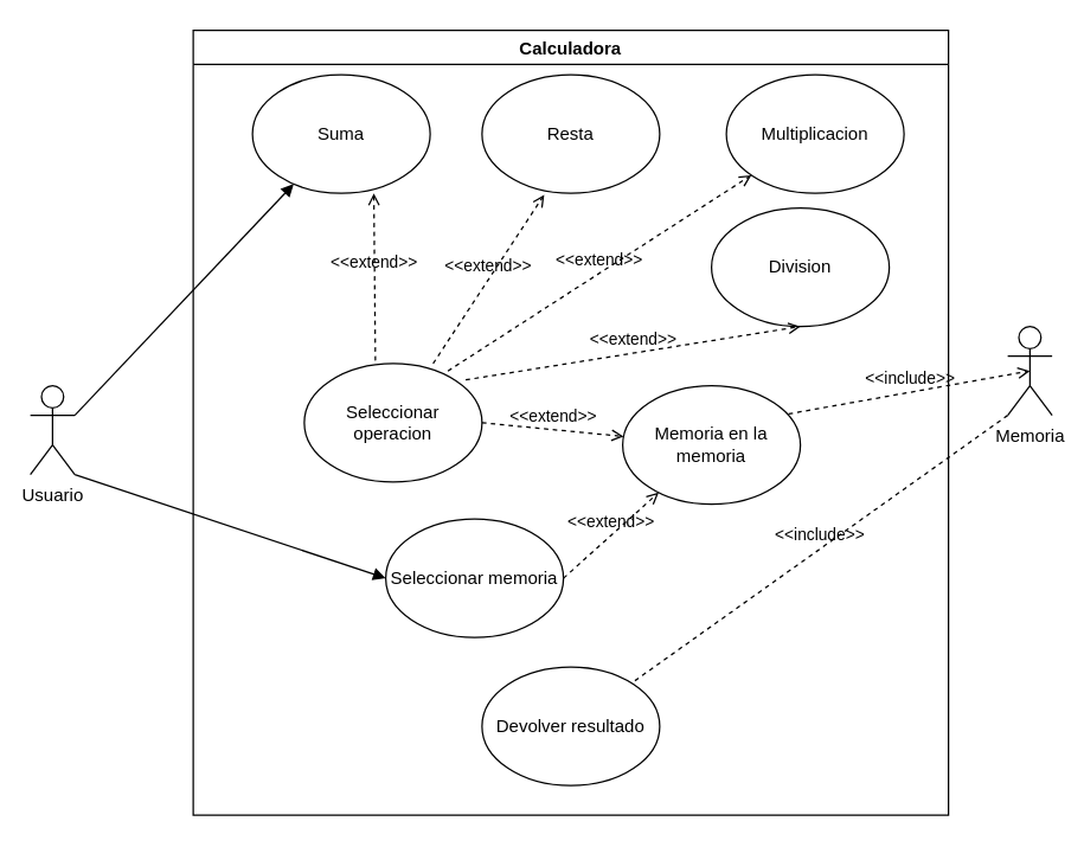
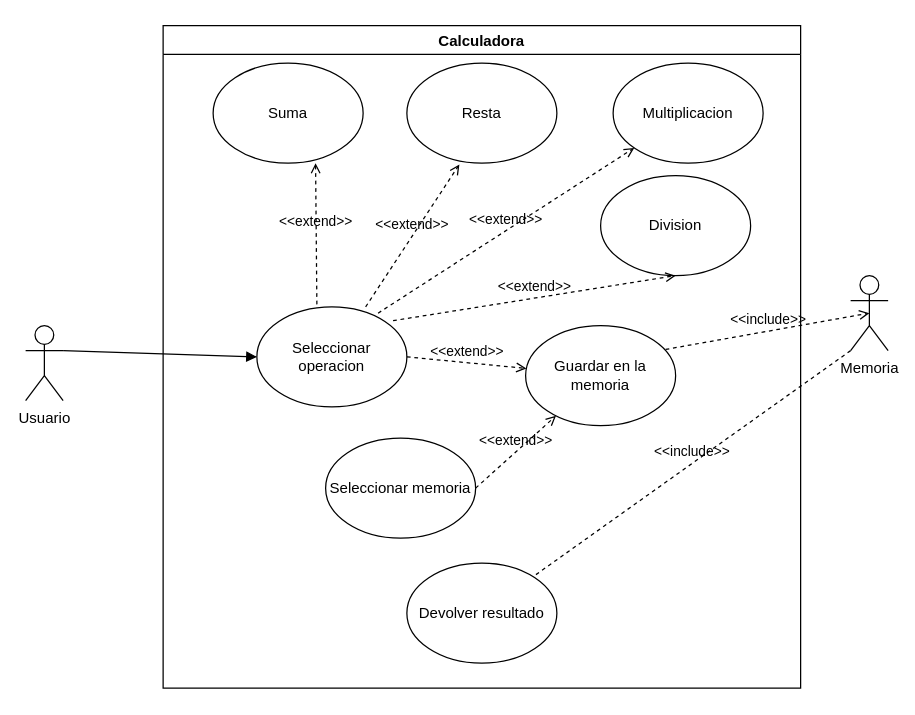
  <mxCell id="0" />
  <mxCell id="1" parent="0" />
  <mxCell id="2" value="Usuario" style="shape=umlActor;verticalLabelPosition=bottom;verticalAlign=top;html=1;outlineConnect=0;" vertex="1" parent="1"><mxGeometry x="20" y="260" width="30" height="60" as="geometry" /></mxCell>
  <mxCell id="3" value="Calculadora" style="swimlane;" vertex="1" parent="1"><mxGeometry x="130" width="510" height="530" as="geometry" y="20" /></mxCell>
  <mxCell id="4" value="Seleccionar memoria" style="ellipse;whiteSpace=wrap;html=1;" vertex="1" parent="3"><mxGeometry x="130" y="330" width="120" height="80" as="geometry" /></mxCell>
  <mxCell id="5" value="Suma" style="ellipse;whiteSpace=wrap;html=1;" vertex="1" parent="3"><mxGeometry x="40" y="30" width="120" height="80" as="geometry" /></mxCell>
  <mxCell id="6" value="Resta" style="ellipse;whiteSpace=wrap;html=1;" vertex="1" parent="3"><mxGeometry x="195" y="30" width="120" height="80" as="geometry" /></mxCell>
  <mxCell id="7" value="Multiplicacion" style="ellipse;whiteSpace=wrap;html=1;" vertex="1" parent="3"><mxGeometry x="360" y="30" width="120" height="80" as="geometry" /></mxCell>
  <mxCell id="8" value="Division" style="ellipse;whiteSpace=wrap;html=1;" vertex="1" parent="3"><mxGeometry x="350" y="120" width="120" height="80" as="geometry" /></mxCell>
  <mxCell id="9" value="Seleccionar operacion" style="ellipse;whiteSpace=wrap;html=1;" vertex="1" parent="3"><mxGeometry x="75" y="225" width="120" height="80" as="geometry" /></mxCell>
  <mxCell id="10" value="&amp;lt;&amp;lt;extend&amp;gt;&amp;gt;" style="html=1;verticalAlign=bottom;labelBackgroundColor=none;endArrow=open;endFill=0;dashed=1;entryX=0.683;entryY=1;entryDx=0;entryDy=0;entryPerimeter=0;exitX=0.4;exitY=-0.025;exitDx=0;exitDy=0;exitPerimeter=0;" edge="1" parent="3" source="9" target="5"><mxGeometry width="160" relative="1" as="geometry"><mxPoint x="160" y="250" as="sourcePoint" /><mxPoint x="320" y="250" as="targetPoint" /></mxGeometry></mxCell>
  <mxCell id="11" value="&amp;lt;&amp;lt;extend&amp;gt;&amp;gt;" style="html=1;verticalAlign=bottom;labelBackgroundColor=none;endArrow=open;endFill=0;dashed=1;entryX=0.35;entryY=1.013;entryDx=0;entryDy=0;entryPerimeter=0;exitX=0.725;exitY=0;exitDx=0;exitDy=0;exitPerimeter=0;" edge="1" parent="3" source="9" target="6"><mxGeometry width="160" relative="1" as="geometry"><mxPoint x="160" y="250" as="sourcePoint" /><mxPoint x="320" y="250" as="targetPoint" /></mxGeometry></mxCell>
  <mxCell id="12" value="&amp;lt;&amp;lt;extend&amp;gt;&amp;gt;" style="html=1;verticalAlign=bottom;labelBackgroundColor=none;endArrow=open;endFill=0;dashed=1;entryX=0.5;entryY=1;entryDx=0;entryDy=0;exitX=0.908;exitY=0.138;exitDx=0;exitDy=0;exitPerimeter=0;" edge="1" parent="3" source="9" target="8"><mxGeometry width="160" relative="1" as="geometry"><mxPoint x="160" y="250" as="sourcePoint" /><mxPoint x="320" y="250" as="targetPoint" /></mxGeometry></mxCell>
  <mxCell id="13" value="&amp;lt;&amp;lt;extend&amp;gt;&amp;gt;" style="html=1;verticalAlign=bottom;labelBackgroundColor=none;endArrow=open;endFill=0;dashed=1;exitX=0.808;exitY=0.063;exitDx=0;exitDy=0;exitPerimeter=0;" edge="1" parent="3" source="9" target="7"><mxGeometry width="160" relative="1" as="geometry"><mxPoint x="160" y="250" as="sourcePoint" /><mxPoint x="320" y="250" as="targetPoint" /></mxGeometry></mxCell>
- <mxCell id="14" value="Memoria en la memoria" style="ellipse;whiteSpace=wrap;html=1;" vertex="1" parent="3"><mxGeometry x="290" y="240" width="120" height="80" as="geometry" /></mxCell>
+ <mxCell id="14" value="Guardar en la memoria" style="ellipse;whiteSpace=wrap;html=1;" vertex="1" parent="3"><mxGeometry x="290" y="240" width="120" height="80" as="geometry" /></mxCell>
  <mxCell id="15" value="&amp;lt;&amp;lt;extend&amp;gt;&amp;gt;" style="html=1;verticalAlign=bottom;labelBackgroundColor=none;endArrow=open;endFill=0;dashed=1;exitX=1;exitY=0.5;exitDx=0;exitDy=0;" edge="1" parent="3" source="4" target="14"><mxGeometry width="160" relative="1" as="geometry"><mxPoint x="160" y="350" as="sourcePoint" /><mxPoint x="320" y="350" as="targetPoint" /></mxGeometry></mxCell>
  <mxCell id="16" value="&amp;lt;&amp;lt;extend&amp;gt;&amp;gt;" style="html=1;verticalAlign=bottom;labelBackgroundColor=none;endArrow=open;endFill=0;dashed=1;exitX=1;exitY=0.5;exitDx=0;exitDy=0;" edge="1" parent="3" source="9" target="14"><mxGeometry width="160" relative="1" as="geometry"><mxPoint x="160" y="350" as="sourcePoint" /><mxPoint x="320" y="350" as="targetPoint" /></mxGeometry></mxCell>
  <mxCell id="17" value="Devolver resultado" style="ellipse;whiteSpace=wrap;html=1;" vertex="1" parent="3"><mxGeometry x="195" y="430" width="120" height="80" as="geometry" /></mxCell>
  <mxCell id="18" value="Memoria" style="shape=umlActor;verticalLabelPosition=bottom;verticalAlign=top;html=1;outlineConnect=0;" vertex="1" parent="1"><mxGeometry x="680" y="220" width="30" height="60" as="geometry" /></mxCell>
  <mxCell id="19" value="&amp;lt;&amp;lt;include&amp;gt;&amp;gt;" style="html=1;verticalAlign=bottom;labelBackgroundColor=none;endArrow=open;endFill=0;dashed=1;entryX=0.5;entryY=0.5;entryDx=0;entryDy=0;entryPerimeter=0;exitX=0.933;exitY=0.238;exitDx=0;exitDy=0;exitPerimeter=0;" edge="1" parent="1" source="14" target="18"><mxGeometry width="160" relative="1" as="geometry"><mxPoint x="290" y="250" as="sourcePoint" /><mxPoint x="450" y="250" as="targetPoint" /></mxGeometry></mxCell>
  <mxCell id="20" value="&amp;lt;&amp;lt;include&amp;gt;&amp;gt;" style="html=1;verticalAlign=bottom;labelBackgroundColor=none;endArrow=none;endFill=0;dashed=1;exitX=0;exitY=1;exitDx=0;exitDy=0;exitPerimeter=0;" edge="1" parent="1" source="18" target="17"><mxGeometry width="160" relative="1" as="geometry"><mxPoint x="290" y="350" as="sourcePoint" /><mxPoint x="450" y="350" as="targetPoint" /></mxGeometry></mxCell>
- <mxCell id="21" value="" style="html=1;verticalAlign=bottom;labelBackgroundColor=none;endArrow=block;endFill=1;exitX=1;exitY=0.333;exitDx=0;exitDy=0;exitPerimeter=0;" edge="1" parent="1" source="2" target="5"><mxGeometry width="160" relative="1" as="geometry"><mxPoint x="330" y="250" as="sourcePoint" /><mxPoint x="490" y="250" as="targetPoint" /></mxGeometry></mxCell>
- <mxCell id="22" value="" style="html=1;verticalAlign=bottom;labelBackgroundColor=none;endArrow=block;endFill=1;exitX=1;exitY=1;exitDx=0;exitDy=0;exitPerimeter=0;entryX=0;entryY=0.5;entryDx=0;entryDy=0;" edge="1" parent="1" source="2" target="4"><mxGeometry width="160" relative="1" as="geometry"><mxPoint x="330" y="250" as="sourcePoint" /><mxPoint x="490" y="250" as="targetPoint" /></mxGeometry></mxCell>
+ <mxCell id="21" value="" style="html=1;verticalAlign=bottom;labelBackgroundColor=none;endArrow=block;endFill=1;exitX=1;exitY=0.333;exitDx=0;exitDy=0;exitPerimeter=0;entryX=0;entryY=0.5;entryDx=0;entryDy=0;" edge="1" parent="1" source="2" target="9"><mxGeometry width="160" relative="1" as="geometry"><mxPoint x="330" y="250" as="sourcePoint" /><mxPoint x="490" y="250" as="targetPoint" /></mxGeometry></mxCell>
